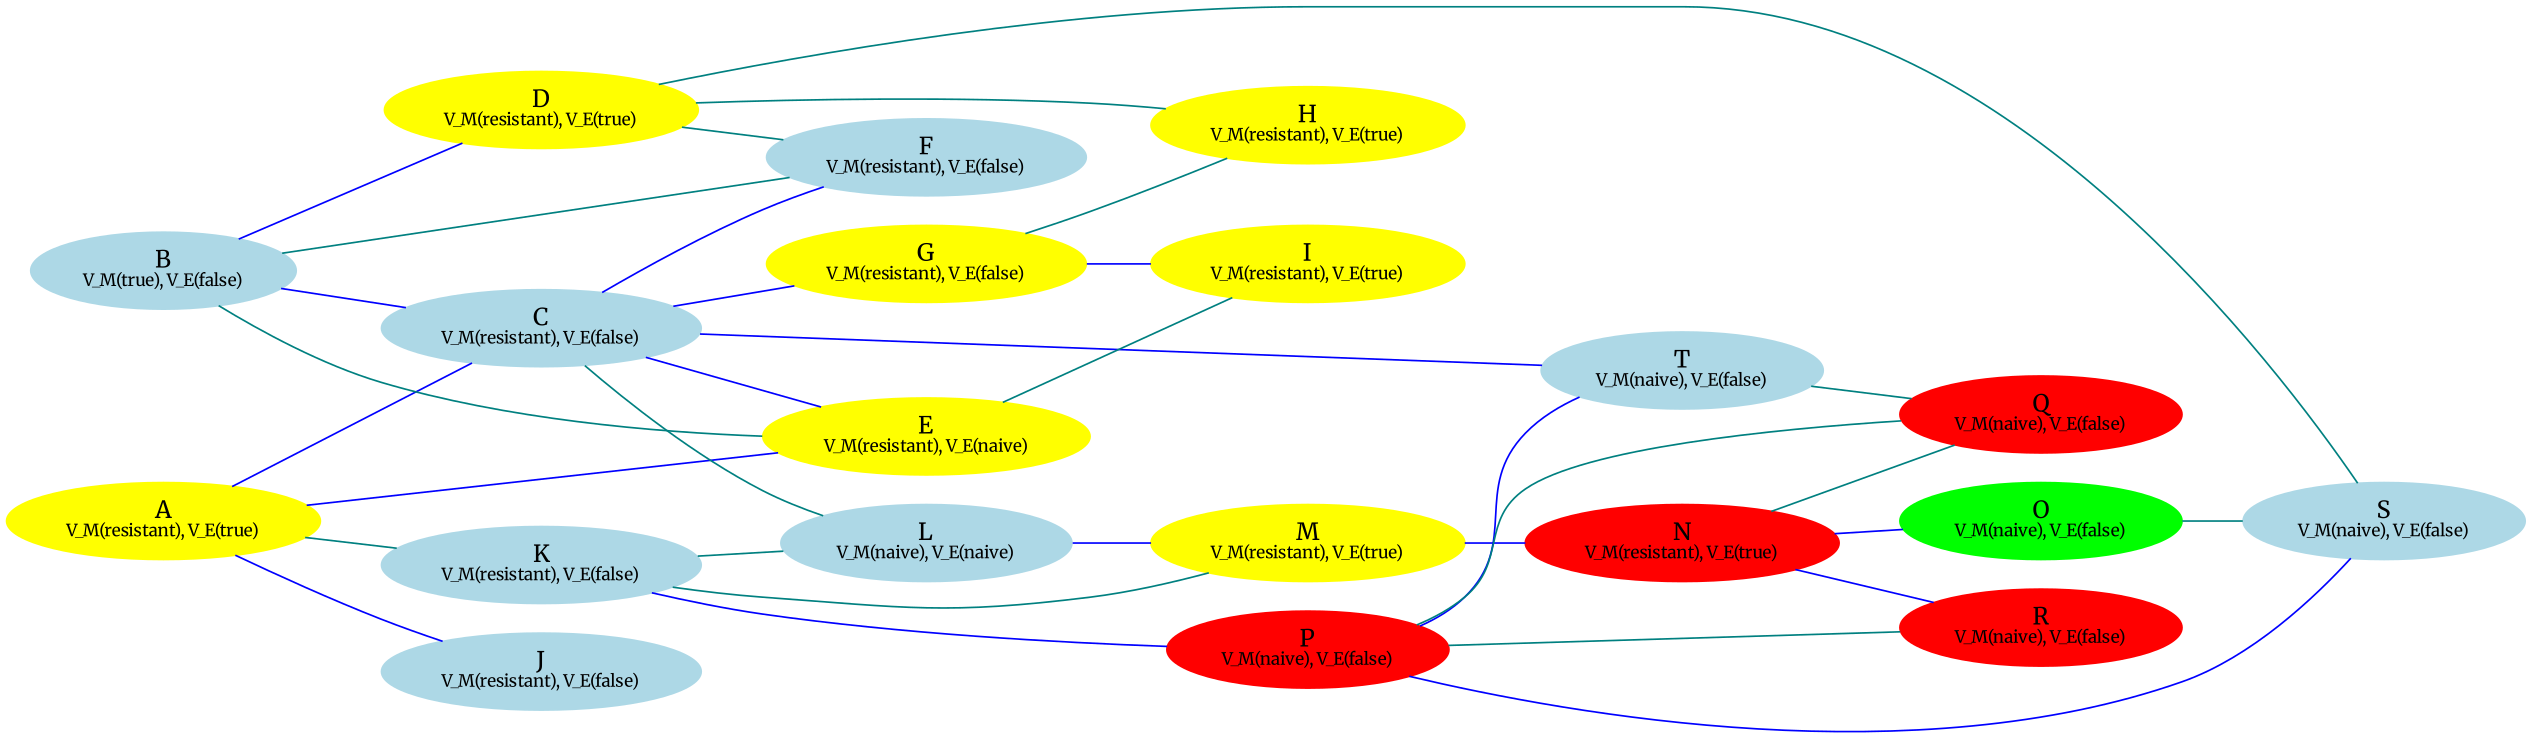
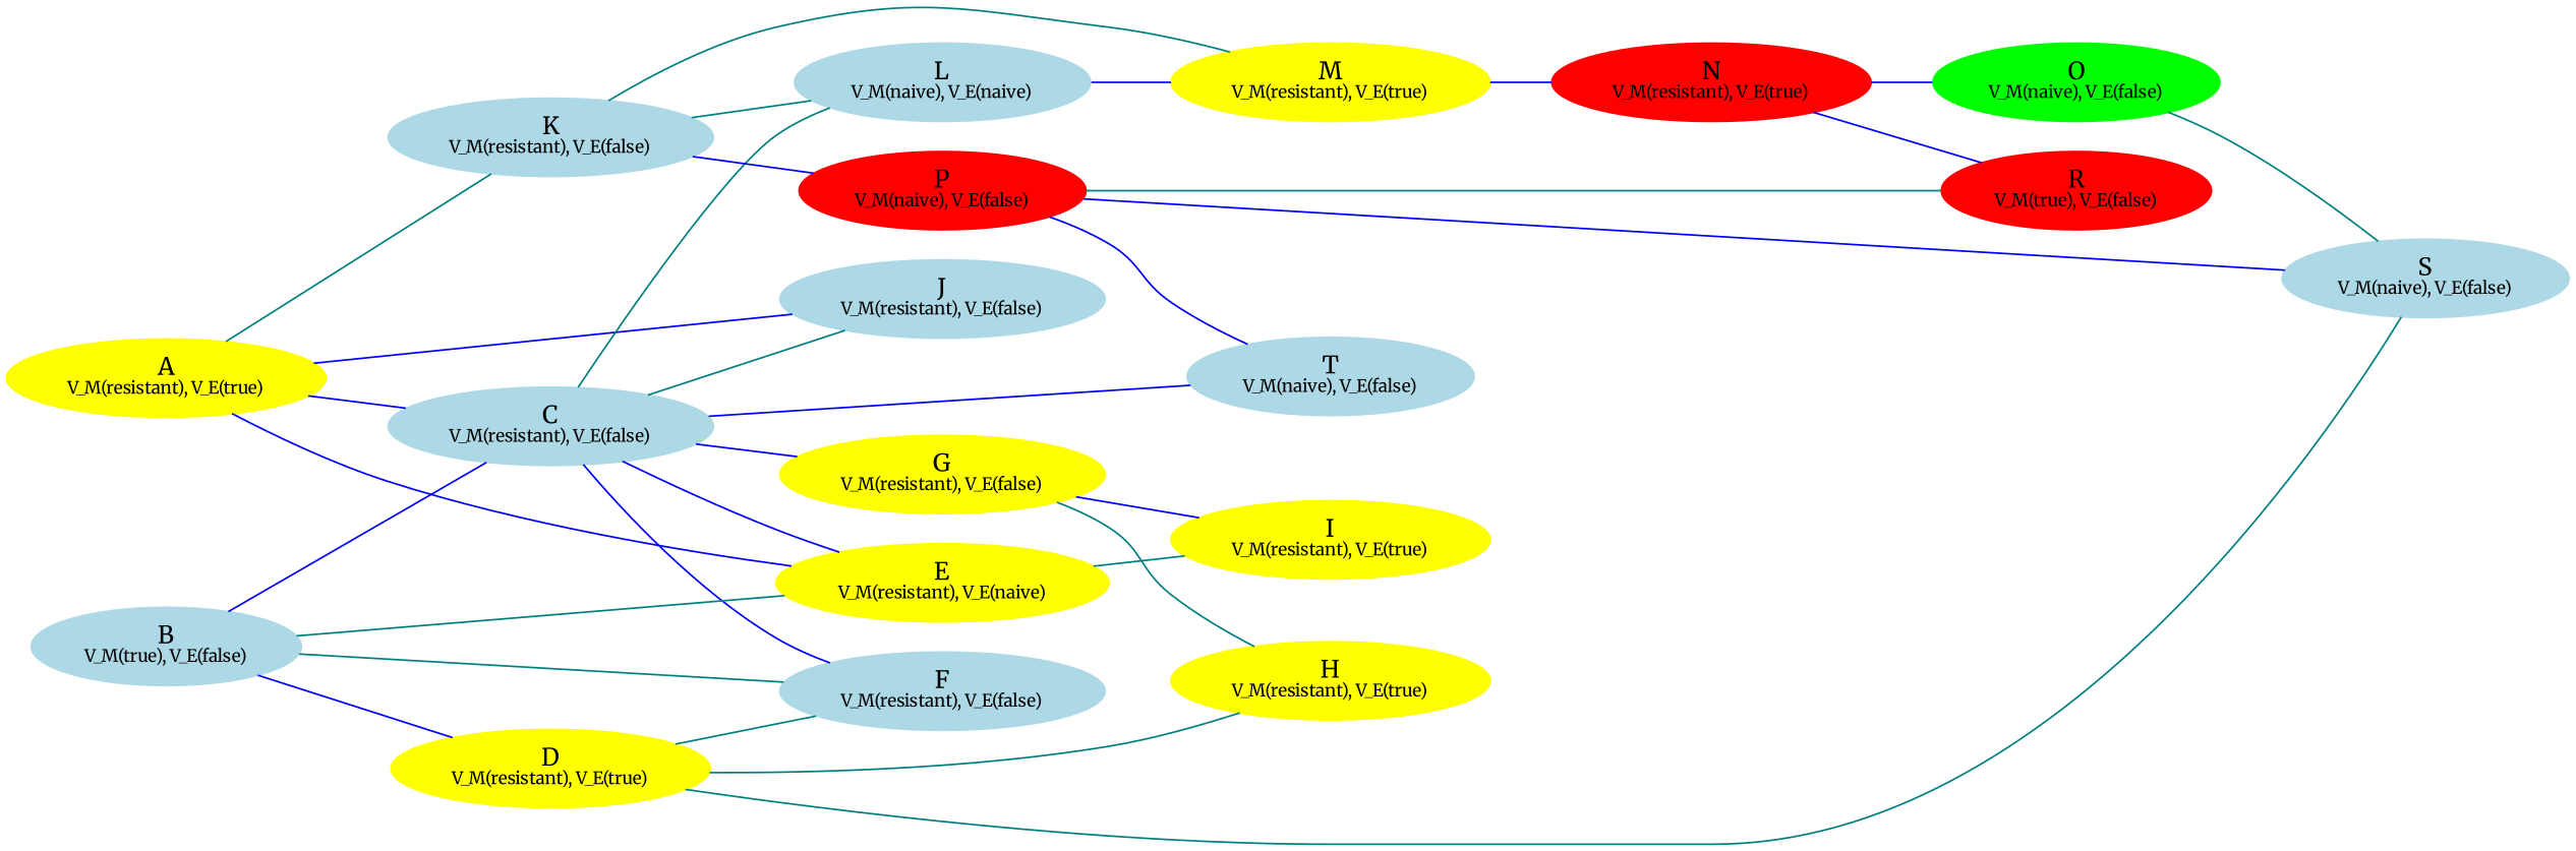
  graph {
    fontname=Merriweather
    rankdir=LR
    node [color=lightblue fontname=Merriweather style=filled]
    edge [color=blue fontname=Merriweather]
    n1 [color=yellow label=<A<BR /><FONT POINT-SIZE="10">V_M(resistant), V_E(true)</FONT>>]
    n2 [label=<C<BR /><FONT POINT-SIZE="10">V_M(resistant), V_E(false)</FONT>>]
    n3 [label=<J<BR /><FONT POINT-SIZE="10">V_M(resistant), V_E(false)</FONT>>]
    n4 [label=<K<BR /><FONT POINT-SIZE="10">V_M(resistant), V_E(false)</FONT>>]
    n5 [color=yellow label=<E<BR /><FONT POINT-SIZE="10">V_M(resistant), V_E(naive)</FONT>>]
    n6 [label=<B<BR /><FONT POINT-SIZE="10">V_M(true), V_E(false)</FONT>>]
    n7 [color=yellow label=<D<BR /><FONT POINT-SIZE="10">V_M(resistant), V_E(true)</FONT>>]
    n8 [label=<F<BR /><FONT POINT-SIZE="10">V_M(resistant), V_E(false)</FONT>>]
    n9 [color=yellow label=<G<BR /><FONT POINT-SIZE="10">V_M(resistant), V_E(false)</FONT>>]
    n10 [label=<L<BR /><FONT POINT-SIZE="10">V_M(naive), V_E(naive)</FONT>>]
    n11 [label=<T<BR /><FONT POINT-SIZE="10">V_M(naive), V_E(false)</FONT>>]
    n12 [color=yellow label=<M<BR /><FONT POINT-SIZE="10">V_M(resistant), V_E(true)</FONT>>]
    n13 [color=red label=<P<BR /><FONT POINT-SIZE="10">V_M(naive), V_E(false)</FONT>>]
    n14 [color=yellow label=<H<BR /><FONT POINT-SIZE="10">V_M(resistant), V_E(true)</FONT>>]
    n15 [label=<S<BR /><FONT POINT-SIZE="10">V_M(naive), V_E(false)</FONT>>]
    n16 [color=yellow label=<I<BR /><FONT POINT-SIZE="10">V_M(resistant), V_E(true)</FONT>>]
-   n17 [color=red label=<Q<BR /><FONT POINT-SIZE="10">V_M(naive), V_E(false)</FONT>>]
    n18 [color=red label=<N<BR /><FONT POINT-SIZE="10">V_M(resistant), V_E(true)</FONT>>]
-   n19 [color=red label=<R<BR /><FONT POINT-SIZE="10">V_M(naive), V_E(false)</FONT>>]
+   n19 [color=red label=<R<BR /><FONT POINT-SIZE="10">V_M(true), V_E(false)</FONT>>]
    n20 [color=green label=<O<BR /><FONT POINT-SIZE="10">V_M(naive), V_E(false)</FONT>>]
    n1 -- n2
    n1 -- n3
    n1 -- n4 [color=teal]
    n1 -- n5
+   n2 -- n3 [color=teal]
    n2 -- n5
    n2 -- n8
    n2 -- n9
    n2 -- n10 [color=teal]
    n2 -- n11
    n4 -- n10 [color=teal]
    n4 -- n12 [color=teal]
    n4 -- n13
    n5 -- n16 [color=teal]
    n6 -- n2
    n6 -- n5 [color=teal]
    n6 -- n7
    n6 -- n8 [color=teal]
    n7 -- n8 [color=teal]
    n7 -- n14 [color=teal]
    n7 -- n15 [color=teal]
    n9 -- n14 [color=teal]
    n9 -- n16
    n10 -- n12
-   n11 -- n17 [color=teal]
    n12 -- n18
    n13 -- n11
    n13 -- n15
-   n13 -- n17 [color=teal]
    n13 -- n19 [color=teal]
-   n18 -- n17 [color=teal]
    n18 -- n19
    n18 -- n20
    n20 -- n15 [color=teal]
  }
